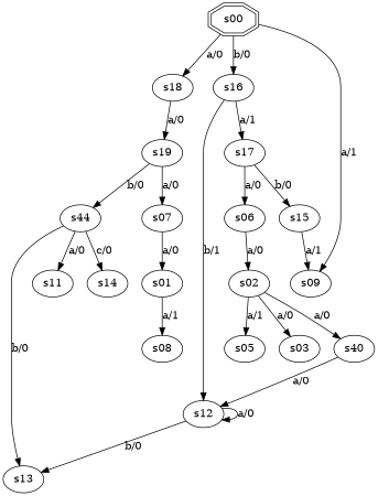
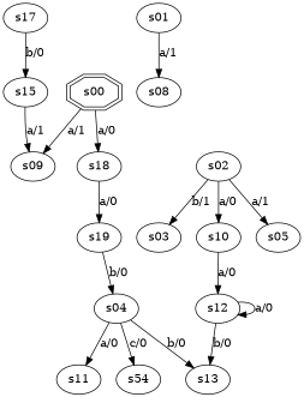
  digraph {
    s00 [shape=doubleoctagon]
    s18
-   s16
    s09
    s19
    s12
    s17
-   s04 [label=s44]
-   s07
+   s04
    s13
-   s06
    s15
    s01
    s08
    s02
    s05
    s03
-   s10 [label=s40]
+   s10
    s11
-   s14
+   s14 [label=s54]
    s00 -> s18 [label="a/0"]
-   s00 -> s16 [label="b/0"]
    s00 -> s09 [label="a/1"]
    s18 -> s19 [label="a/0"]
-   s16 -> s12 [label="b/1"]
-   s16 -> s17 [label="a/1"]
    s19 -> s04 [label="b/0"]
-   s19 -> s07 [label="a/0"]
    s12 -> s12 [label="a/0"]
    s12 -> s13 [label="b/0"]
-   s17 -> s06 [label="a/0"]
    s17 -> s15 [label="b/0"]
    s04 -> s13 [label="b/0"]
    s04 -> s11 [label="a/0"]
    s04 -> s14 [label="c/0"]
-   s07 -> s01 [label="a/0"]
-   s06 -> s02 [label="a/0"]
    s15 -> s09 [label="a/1"]
    s01 -> s08 [label="a/1"]
    s02 -> s05 [label="a/1"]
-   s02 -> s03 [label="a/0"]
+   s02 -> s03 [label="b/1"]
    s02 -> s10 [label="a/0"]
    s10 -> s12 [label="a/0"]
  }
